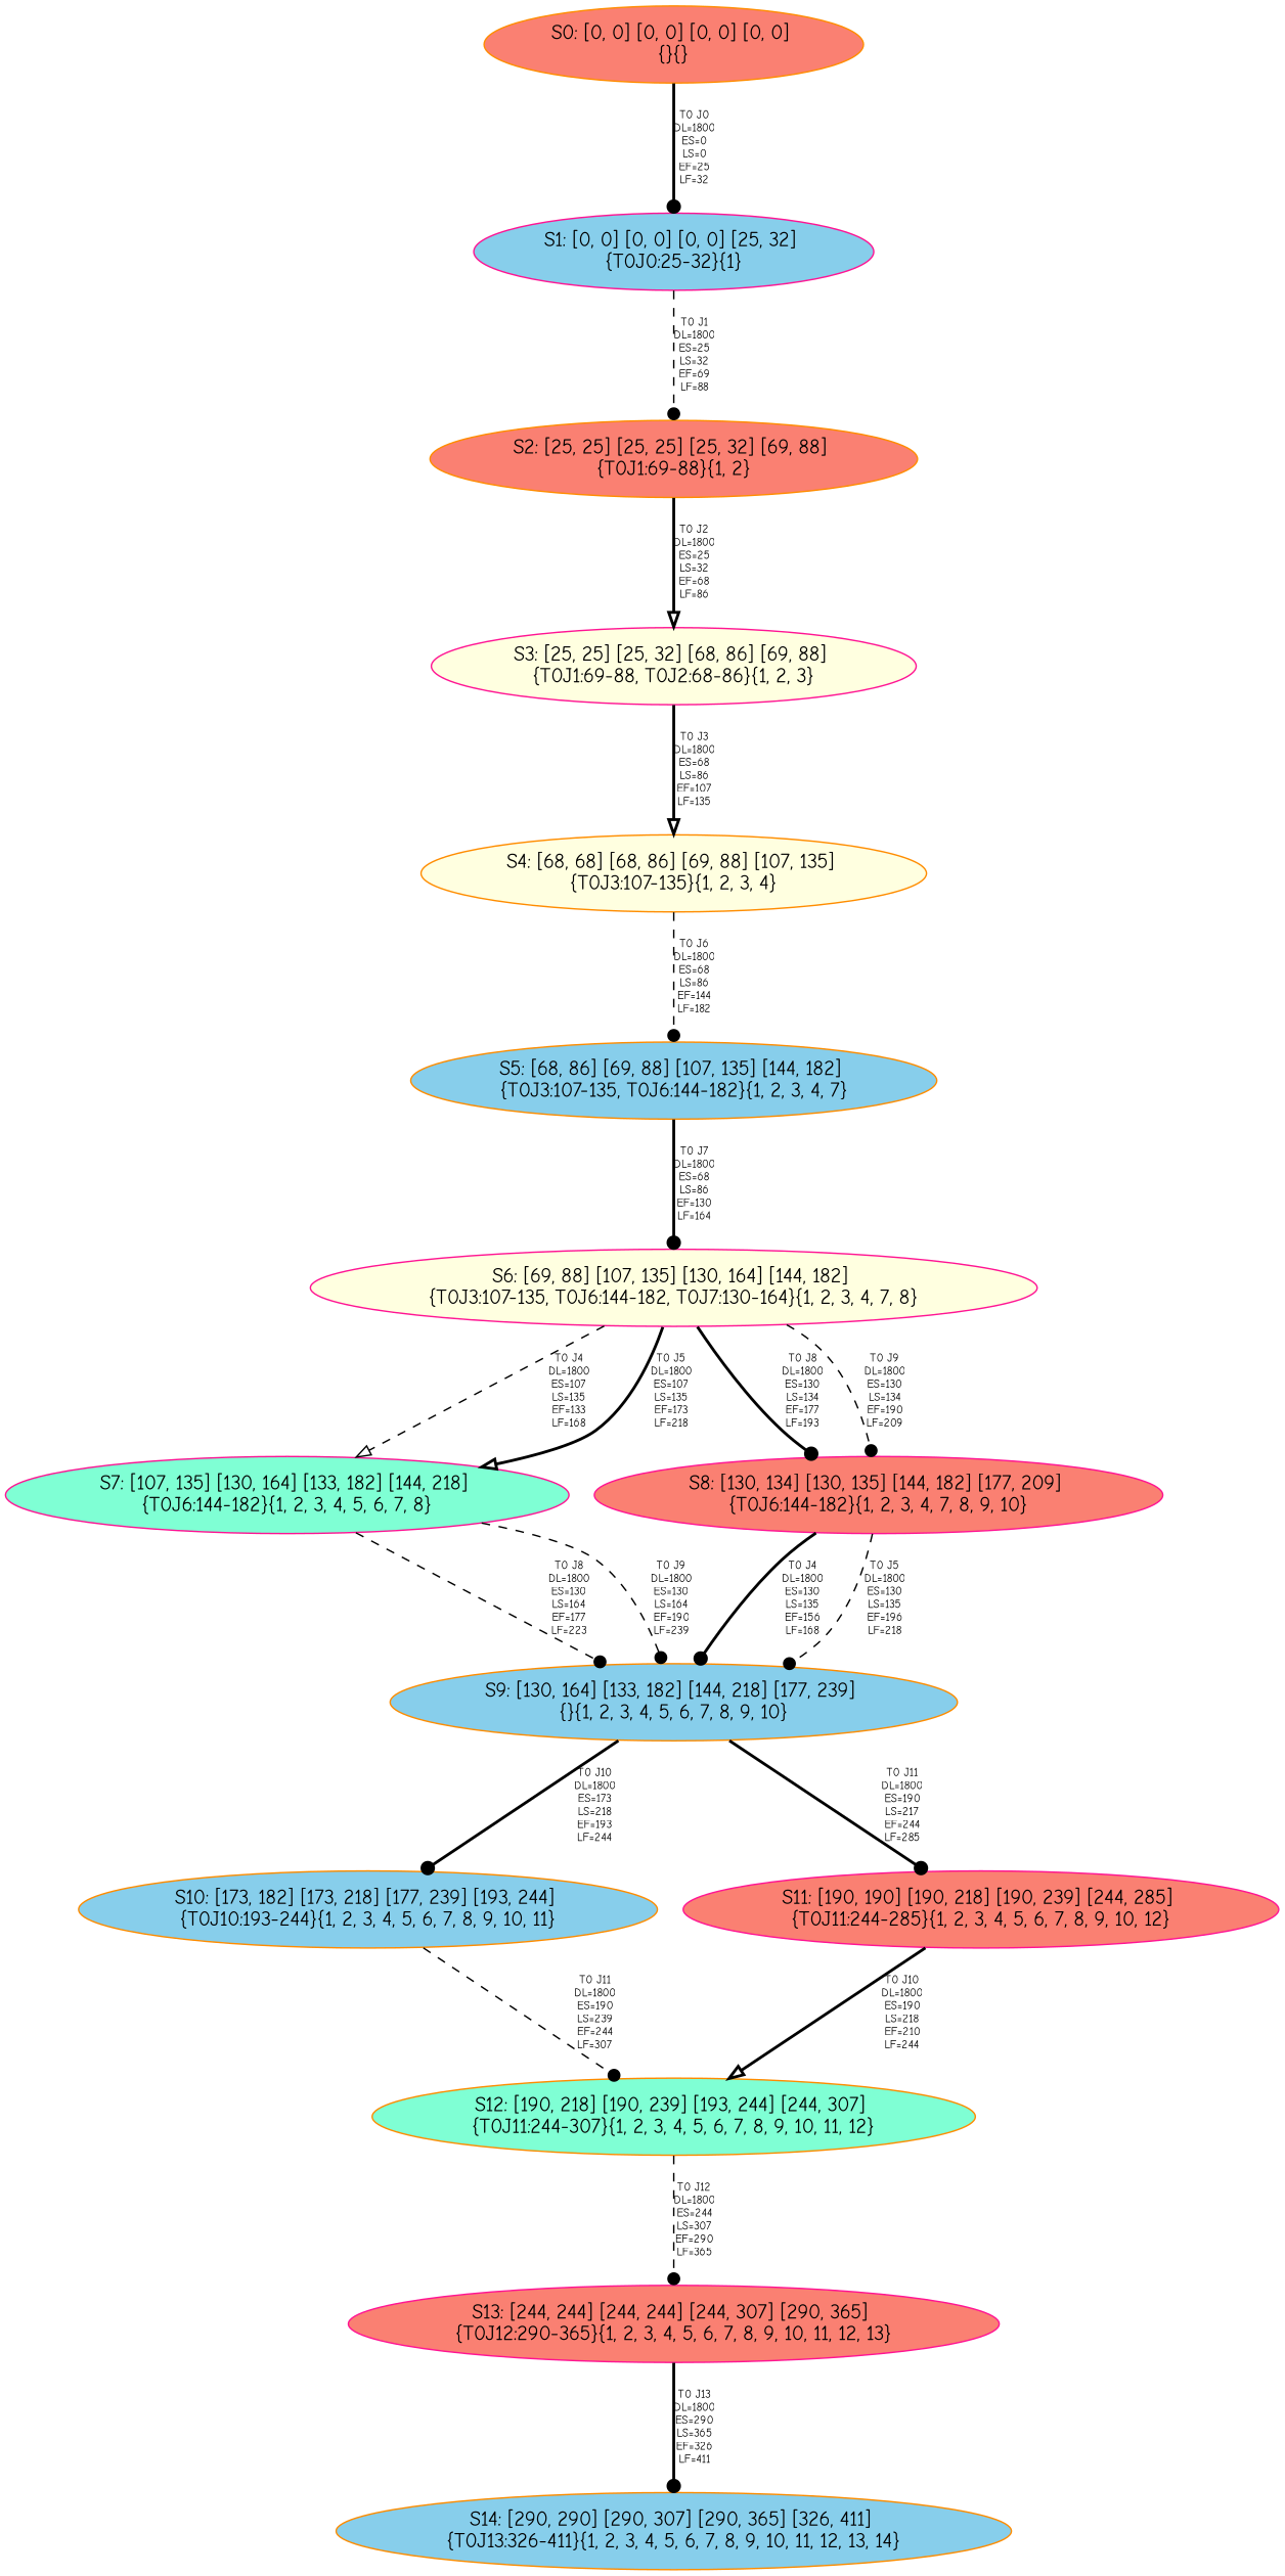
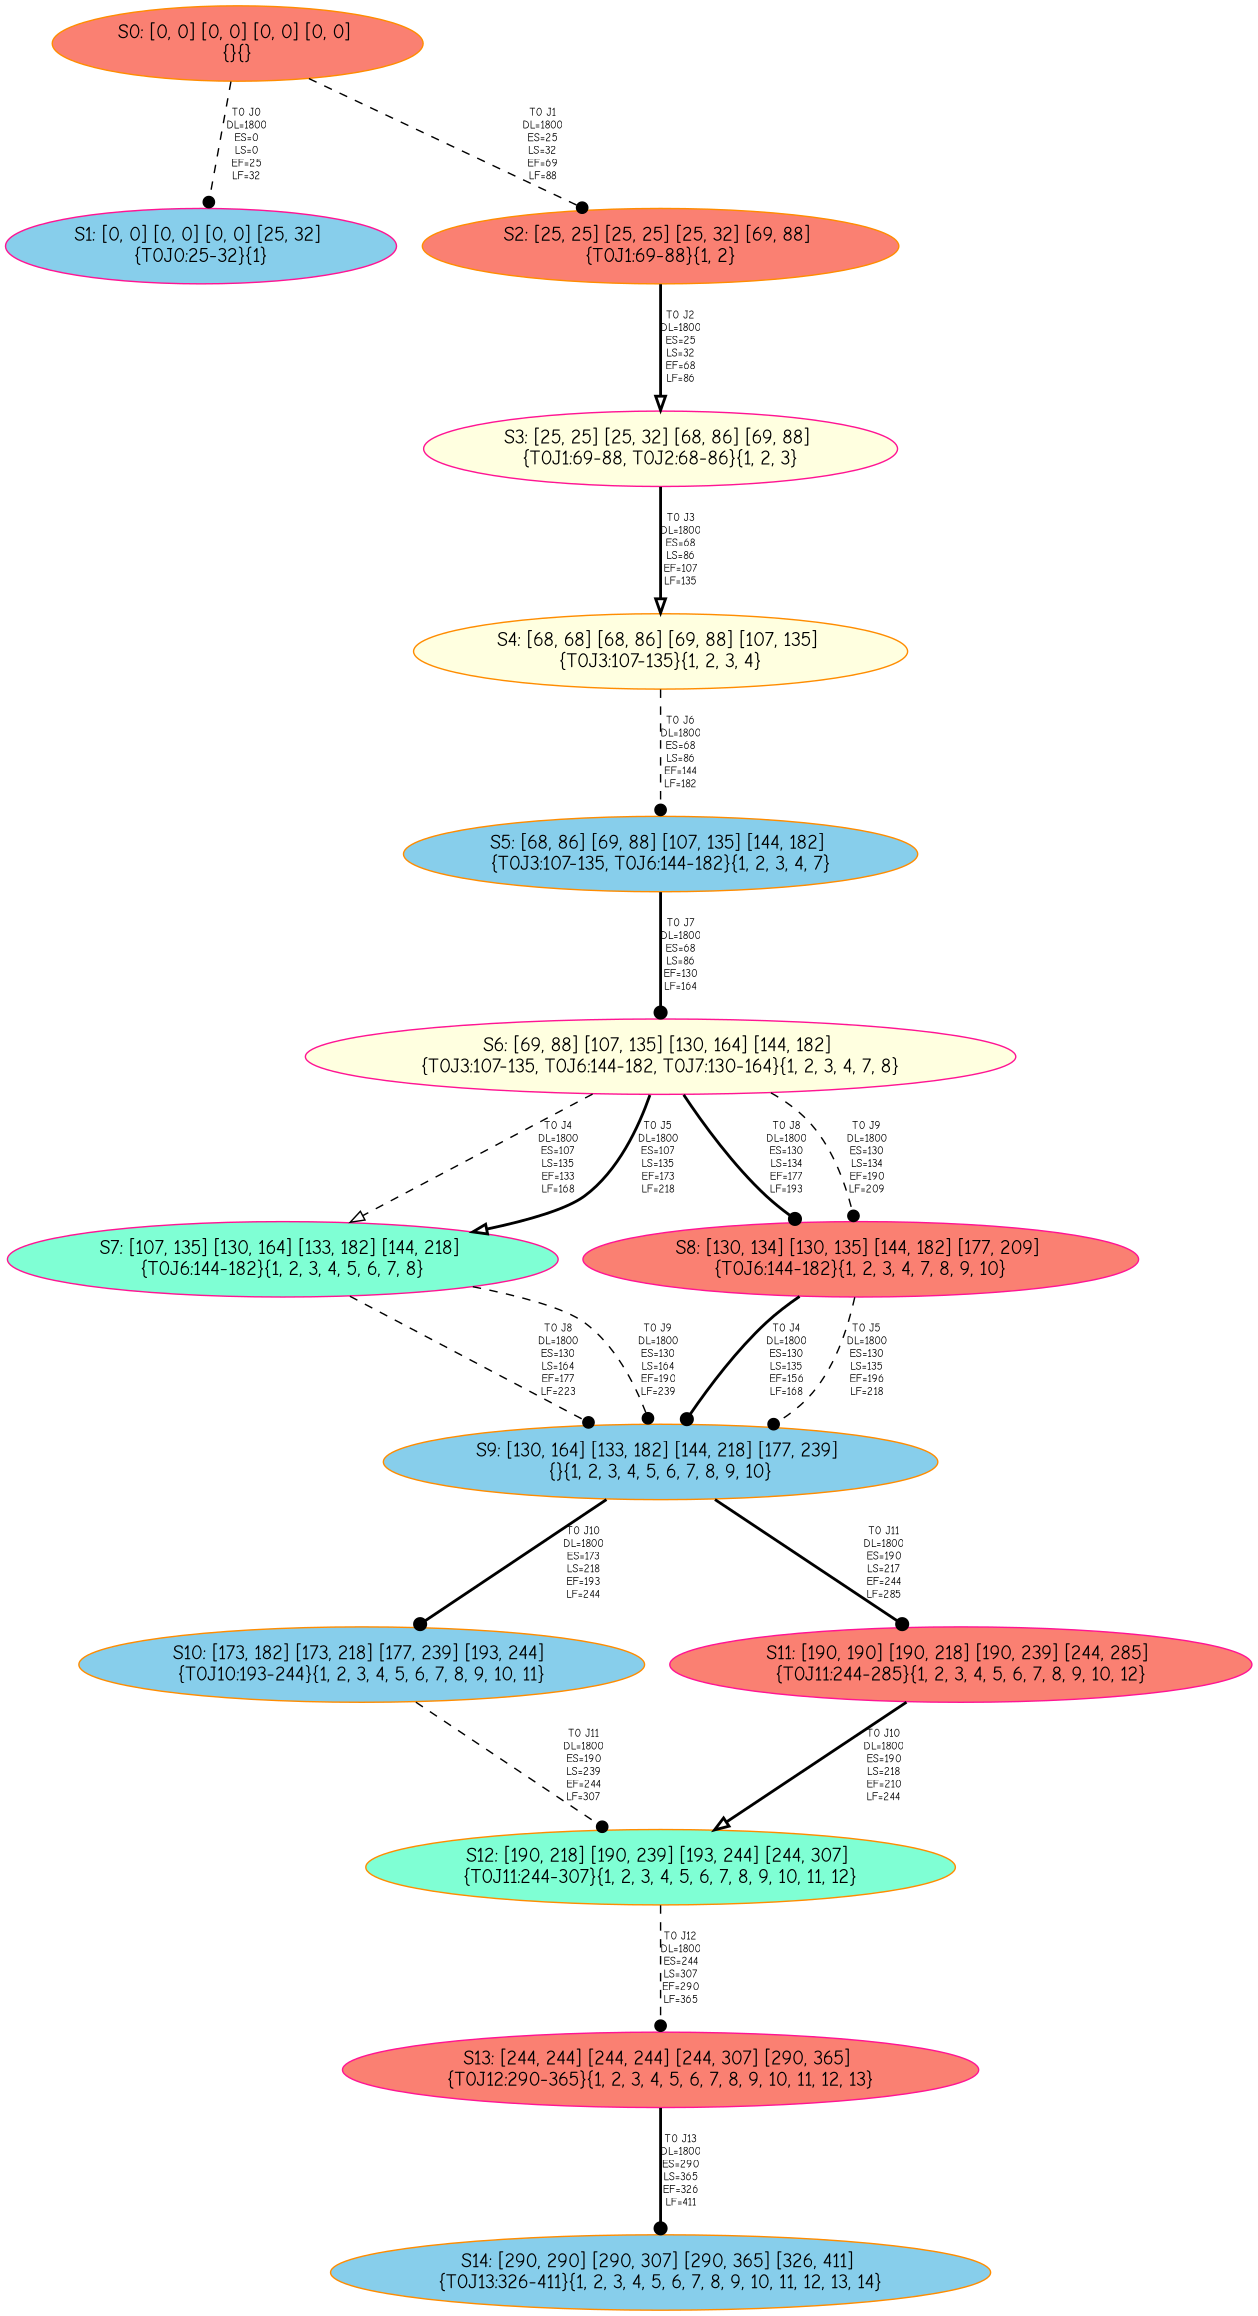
  digraph {
    fontname="Comic Neue"
    node [color=darkorange fillcolor=salmon fontname="Comic Neue" style=filled]
    edge [arrowhead=dot fontname="Comic Neue" fontsize=8 style=dashed]
    n1 [label="S0: [0, 0] [0, 0] [0, 0] [0, 0] \n{}{}"]
    n2 [color=deeppink fillcolor=skyblue label="S1: [0, 0] [0, 0] [0, 0] [25, 32] \n{T0J0:25-32}{1}"]
    n3 [label="S2: [25, 25] [25, 25] [25, 32] [69, 88] \n{T0J1:69-88}{1, 2}"]
    n4 [color=deeppink fillcolor=lightyellow label="S3: [25, 25] [25, 32] [68, 86] [69, 88] \n{T0J1:69-88, T0J2:68-86}{1, 2, 3}"]
    n5 [fillcolor=lightyellow label="S4: [68, 68] [68, 86] [69, 88] [107, 135] \n{T0J3:107-135}{1, 2, 3, 4}"]
    n6 [fillcolor=skyblue label="S5: [68, 86] [69, 88] [107, 135] [144, 182] \n{T0J3:107-135, T0J6:144-182}{1, 2, 3, 4, 7}"]
    n7 [color=deeppink fillcolor=lightyellow label="S6: [69, 88] [107, 135] [130, 164] [144, 182] \n{T0J3:107-135, T0J6:144-182, T0J7:130-164}{1, 2, 3, 4, 7, 8}"]
    n8 [color=deeppink fillcolor=aquamarine label="S7: [107, 135] [130, 164] [133, 182] [144, 218] \n{T0J6:144-182}{1, 2, 3, 4, 5, 6, 7, 8}"]
    n9 [color=deeppink label="S8: [130, 134] [130, 135] [144, 182] [177, 209] \n{T0J6:144-182}{1, 2, 3, 4, 7, 8, 9, 10}"]
    n10 [fillcolor=skyblue label="S9: [130, 164] [133, 182] [144, 218] [177, 239] \n{}{1, 2, 3, 4, 5, 6, 7, 8, 9, 10}"]
    n11 [fillcolor=skyblue label="S10: [173, 182] [173, 218] [177, 239] [193, 244] \n{T0J10:193-244}{1, 2, 3, 4, 5, 6, 7, 8, 9, 10, 11}"]
    n12 [color=deeppink label="S11: [190, 190] [190, 218] [190, 239] [244, 285] \n{T0J11:244-285}{1, 2, 3, 4, 5, 6, 7, 8, 9, 10, 12}"]
    n13 [fillcolor=aquamarine label="S12: [190, 218] [190, 239] [193, 244] [244, 307] \n{T0J11:244-307}{1, 2, 3, 4, 5, 6, 7, 8, 9, 10, 11, 12}"]
    n14 [color=deeppink label="S13: [244, 244] [244, 244] [244, 307] [290, 365] \n{T0J12:290-365}{1, 2, 3, 4, 5, 6, 7, 8, 9, 10, 11, 12, 13}"]
    n15 [fillcolor=skyblue label="S14: [290, 290] [290, 307] [290, 365] [326, 411] \n{T0J13:326-411}{1, 2, 3, 4, 5, 6, 7, 8, 9, 10, 11, 12, 13, 14}"]
-   n1 -> n2 [label="T0 J0\nDL=1800\nES=0\nLS=0\nEF=25\nLF=32" style=bold]
-   n2 -> n3 [label="T0 J1\nDL=1800\nES=25\nLS=32\nEF=69\nLF=88"]
+   n1 -> n2 [label="T0 J0\nDL=1800\nES=0\nLS=0\nEF=25\nLF=32"]
+   n1 -> n3 [label="T0 J1\nDL=1800\nES=25\nLS=32\nEF=69\nLF=88"]
    n3 -> n4 [arrowhead=onormal label="T0 J2\nDL=1800\nES=25\nLS=32\nEF=68\nLF=86" style=bold]
    n4 -> n5 [arrowhead=onormal label="T0 J3\nDL=1800\nES=68\nLS=86\nEF=107\nLF=135" style=bold]
    n5 -> n6 [label="T0 J6\nDL=1800\nES=68\nLS=86\nEF=144\nLF=182"]
    n6 -> n7 [label="T0 J7\nDL=1800\nES=68\nLS=86\nEF=130\nLF=164" style=bold]
    n7 -> n8 [arrowhead=onormal label="T0 J4\nDL=1800\nES=107\nLS=135\nEF=133\nLF=168"]
    n7 -> n8 [arrowhead=onormal label="T0 J5\nDL=1800\nES=107\nLS=135\nEF=173\nLF=218" style=bold]
    n7 -> n9 [label="T0 J8\nDL=1800\nES=130\nLS=134\nEF=177\nLF=193" style=bold]
    n7 -> n9 [label="T0 J9\nDL=1800\nES=130\nLS=134\nEF=190\nLF=209"]
    n8 -> n10 [label="T0 J8\nDL=1800\nES=130\nLS=164\nEF=177\nLF=223"]
    n8 -> n10 [label="T0 J9\nDL=1800\nES=130\nLS=164\nEF=190\nLF=239"]
    n9 -> n10 [label="T0 J4\nDL=1800\nES=130\nLS=135\nEF=156\nLF=168" style=bold]
    n9 -> n10 [label="T0 J5\nDL=1800\nES=130\nLS=135\nEF=196\nLF=218"]
    n10 -> n11 [label="T0 J10\nDL=1800\nES=173\nLS=218\nEF=193\nLF=244" style=bold]
    n10 -> n12 [label="T0 J11\nDL=1800\nES=190\nLS=217\nEF=244\nLF=285" style=bold]
    n11 -> n13 [label="T0 J11\nDL=1800\nES=190\nLS=239\nEF=244\nLF=307"]
    n12 -> n13 [arrowhead=onormal label="T0 J10\nDL=1800\nES=190\nLS=218\nEF=210\nLF=244" style=bold]
    n13 -> n14 [label="T0 J12\nDL=1800\nES=244\nLS=307\nEF=290\nLF=365"]
    n14 -> n15 [label="T0 J13\nDL=1800\nES=290\nLS=365\nEF=326\nLF=411" style=bold]
  }
